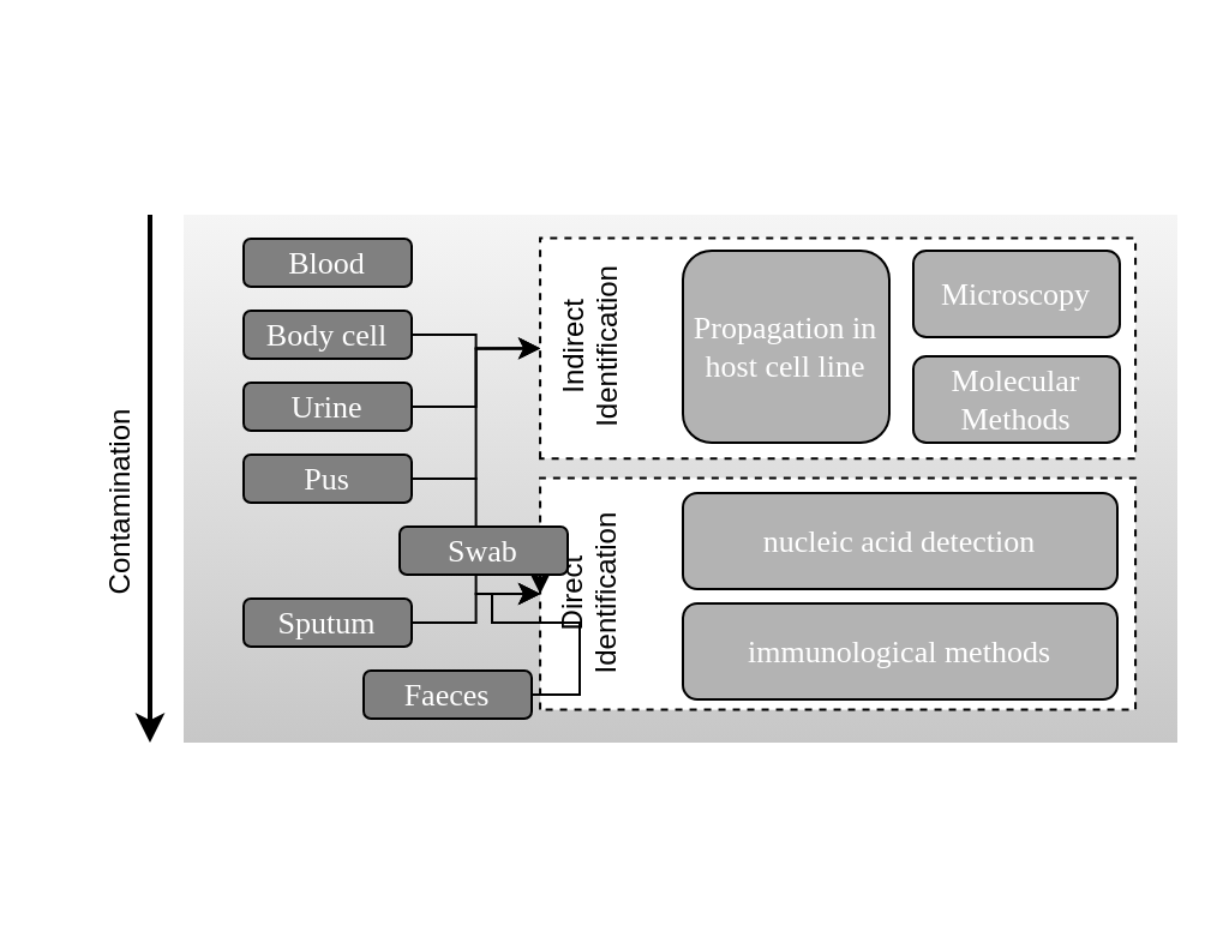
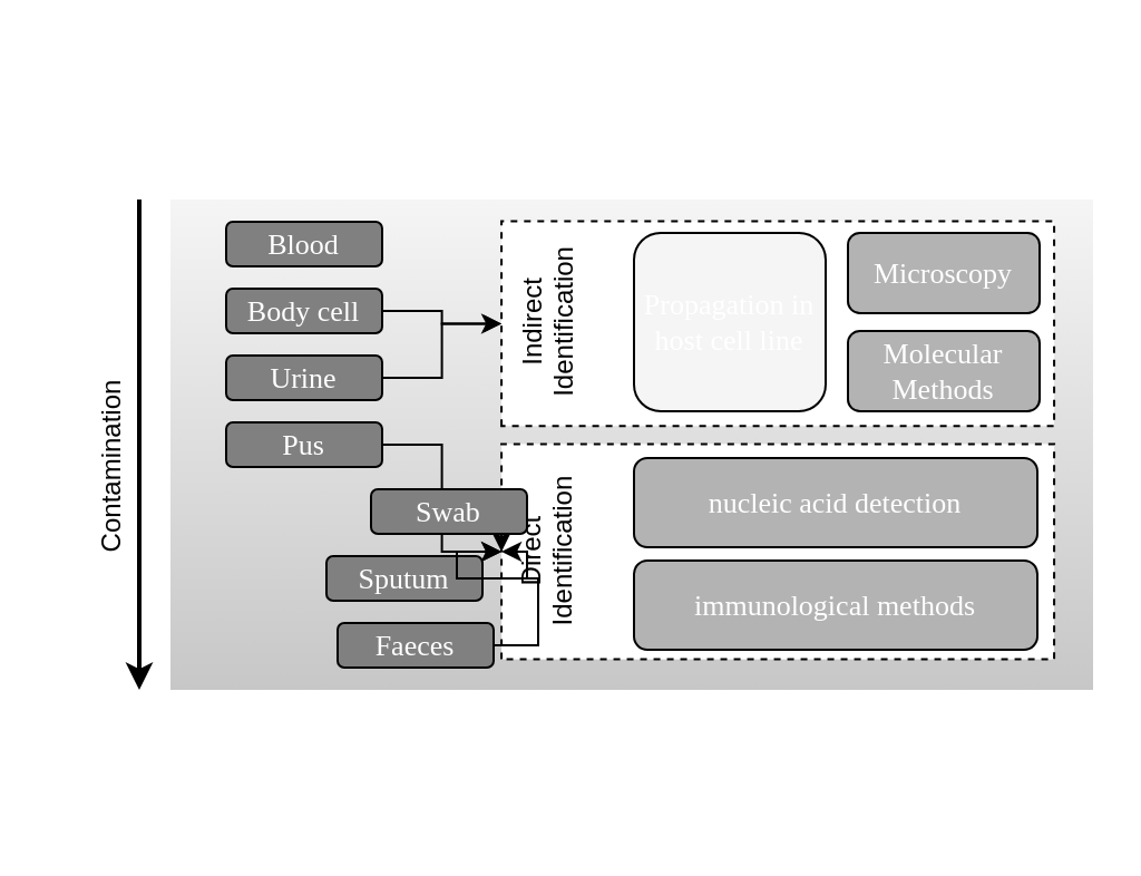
  <mxCell id="0" />
  <mxCell id="1" parent="0" />
  <mxCell id="2" value="" style="rounded=0;whiteSpace=wrap;html=1;strokeWidth=1;fillColor=#f5f5f5;gradientColor=#C7C7C7;strokeColor=none;" parent="1" vertex="1"><mxGeometry x="76" y="89" width="414" height="220" as="geometry" /></mxCell>
  <mxCell id="3" value="Direct Identification" style="rounded=0;whiteSpace=wrap;html=1;rotation=-90;dashed=1;verticalAlign=top;" vertex="1" parent="1"><mxGeometry x="300.23" y="123" width="96.62" height="248" as="geometry" /></mxCell>
  <mxCell id="4" value="Blood" style="rounded=1;whiteSpace=wrap;html=1;labelBackgroundColor=none;fontFamily=Times New Roman;fontSize=13;fontColor=#FFFFFF;fillColor=#808080;" parent="1" vertex="1"><mxGeometry x="101" y="99" width="70" height="20" as="geometry" /></mxCell>
  <mxCell id="5" style="edgeStyle=orthogonalEdgeStyle;rounded=0;orthogonalLoop=1;jettySize=auto;html=1;exitX=1;exitY=0.5;exitDx=0;exitDy=0;" edge="1" parent="1" source="6" target="18"><mxGeometry relative="1" as="geometry" /></mxCell>
  <mxCell id="6" value="Body cell" style="rounded=1;whiteSpace=wrap;html=1;labelBackgroundColor=none;fontFamily=Times New Roman;fontSize=13;fontColor=#FFFFFF;fillColor=#808080;" parent="1" vertex="1"><mxGeometry x="101" y="129" width="70" height="20" as="geometry" /></mxCell>
  <mxCell id="7" style="edgeStyle=orthogonalEdgeStyle;rounded=0;orthogonalLoop=1;jettySize=auto;html=1;exitX=1;exitY=0.5;exitDx=0;exitDy=0;endArrow=open;" edge="1" parent="1" source="8" target="18"><mxGeometry relative="1" as="geometry" /></mxCell>
  <mxCell id="8" value="Urine" style="rounded=1;whiteSpace=wrap;html=1;labelBackgroundColor=none;fontFamily=Times New Roman;fontSize=13;fontColor=#FFFFFF;fillColor=#808080;" parent="1" vertex="1"><mxGeometry x="101" y="159" width="70" height="20" as="geometry" /></mxCell>
- <mxCell id="9" style="edgeStyle=orthogonalEdgeStyle;rounded=0;orthogonalLoop=1;jettySize=auto;html=1;exitX=1;exitY=0.5;exitDx=0;exitDy=0;entryX=0.5;entryY=0;entryDx=0;entryDy=0;" edge="1" parent="1" source="11" target="18"><mxGeometry relative="1" as="geometry" /></mxCell>
  <mxCell id="10" style="edgeStyle=orthogonalEdgeStyle;rounded=0;orthogonalLoop=1;jettySize=auto;html=1;exitX=1;exitY=0.5;exitDx=0;exitDy=0;" edge="1" parent="1" source="11" target="3"><mxGeometry relative="1" as="geometry" /></mxCell>
  <mxCell id="11" value="Pus" style="rounded=1;whiteSpace=wrap;html=1;labelBackgroundColor=none;fontFamily=Times New Roman;fontSize=13;fontColor=#FFFFFF;fillColor=#808080;" parent="1" vertex="1"><mxGeometry x="101" y="189" width="70" height="20" as="geometry" /></mxCell>
  <mxCell id="12" style="edgeStyle=orthogonalEdgeStyle;rounded=0;orthogonalLoop=1;jettySize=auto;html=1;exitX=1;exitY=0.5;exitDx=0;exitDy=0;entryX=0.5;entryY=0;entryDx=0;entryDy=0;" edge="1" parent="1" source="13" target="3"><mxGeometry relative="1" as="geometry" /></mxCell>
  <mxCell id="13" value="Swab" style="rounded=1;whiteSpace=wrap;html=1;labelBackgroundColor=none;fontFamily=Times New Roman;fontSize=13;fontColor=#FFFFFF;fillColor=#808080;" parent="1" vertex="1"><mxGeometry x="166" y="219" width="70" height="20" as="geometry" /></mxCell>
  <mxCell id="14" style="edgeStyle=orthogonalEdgeStyle;rounded=0;orthogonalLoop=1;jettySize=auto;html=1;exitX=1;exitY=0.5;exitDx=0;exitDy=0;" edge="1" parent="1" source="15" target="3"><mxGeometry relative="1" as="geometry" /></mxCell>
- <mxCell id="15" value="Sputum" style="rounded=1;whiteSpace=wrap;html=1;labelBackgroundColor=none;fontFamily=Times New Roman;fontSize=13;fontColor=#FFFFFF;fillColor=#808080;" parent="1" vertex="1"><mxGeometry x="101" y="249" width="70" height="20" as="geometry" /></mxCell>
+ <mxCell id="15" value="Sputum" style="rounded=1;whiteSpace=wrap;html=1;labelBackgroundColor=none;fontFamily=Times New Roman;fontSize=13;fontColor=#FFFFFF;fillColor=#808080;" parent="1" vertex="1"><mxGeometry x="146" y="249" width="70" height="20" as="geometry" /></mxCell>
  <mxCell id="16" style="edgeStyle=orthogonalEdgeStyle;rounded=0;orthogonalLoop=1;jettySize=auto;html=1;exitX=1;exitY=0.5;exitDx=0;exitDy=0;" edge="1" parent="1" source="17" target="3"><mxGeometry relative="1" as="geometry" /></mxCell>
  <mxCell id="17" value="Faeces" style="rounded=1;whiteSpace=wrap;html=1;labelBackgroundColor=none;fontFamily=Times New Roman;fontSize=13;fontColor=#FFFFFF;fillColor=#808080;" parent="1" vertex="1"><mxGeometry x="151" y="279" width="70" height="20" as="geometry" /></mxCell>
  <mxCell id="18" value="Indirect Identification" style="rounded=0;whiteSpace=wrap;html=1;rotation=-90;dashed=1;verticalAlign=top;" parent="1" vertex="1"><mxGeometry x="302.6" y="20.66" width="91.88" height="248" as="geometry" /></mxCell>
  <mxCell id="19" value="Contamination" style="text;html=1;strokeColor=none;fillColor=none;align=center;verticalAlign=middle;whiteSpace=wrap;rounded=0;rotation=-90;" parent="1" vertex="1"><mxGeometry x="20" y="194" width="60" height="30" as="geometry" /></mxCell>
  <mxCell id="20" value="" style="endArrow=classic;html=1;rounded=0;strokeWidth=2;exitX=0;exitY=0;exitDx=0;exitDy=0;entryX=0;entryY=1;entryDx=0;entryDy=0;" parent="1" edge="1"><mxGeometry width="50" height="50" relative="1" as="geometry"><mxPoint x="62" y="89" as="sourcePoint" /><mxPoint x="62" y="309" as="targetPoint" /></mxGeometry></mxCell>
- <mxCell id="21" value="Propagation in host cell line" style="rounded=1;whiteSpace=wrap;html=1;labelBackgroundColor=none;fontFamily=Times New Roman;fontSize=13;fontColor=#FFFFFF;fillColor=#B3B3B3;" vertex="1" parent="1"><mxGeometry x="284" y="104" width="86" height="80" as="geometry" /></mxCell>
+ <mxCell id="21" value="Propagation in host cell line" style="rounded=1;whiteSpace=wrap;html=1;labelBackgroundColor=none;fontFamily=Times New Roman;fontSize=13;fontColor=#FFFFFF;fillColor=#f5f5f5;" vertex="1" parent="1"><mxGeometry x="284" y="104" width="86" height="80" as="geometry" /></mxCell>
  <mxCell id="22" value="Microscopy" style="rounded=1;whiteSpace=wrap;html=1;labelBackgroundColor=none;fontFamily=Times New Roman;fontSize=13;fontColor=#FFFFFF;fillColor=#B3B3B3;" vertex="1" parent="1"><mxGeometry x="380" y="104" width="86" height="36" as="geometry" /></mxCell>
  <mxCell id="23" value="nucleic acid detection" style="rounded=1;whiteSpace=wrap;html=1;labelBackgroundColor=none;fontFamily=Times New Roman;fontSize=13;fontColor=#FFFFFF;fillColor=#B3B3B3;" vertex="1" parent="1"><mxGeometry x="284" y="205" width="181" height="40" as="geometry" /></mxCell>
  <mxCell id="24" value="immunological methods" style="rounded=1;whiteSpace=wrap;html=1;labelBackgroundColor=none;fontFamily=Times New Roman;fontSize=13;fontColor=#FFFFFF;fillColor=#B3B3B3;" vertex="1" parent="1"><mxGeometry x="284" y="251" width="181" height="40" as="geometry" /></mxCell>
  <mxCell id="25" value="Molecular Methods" style="rounded=1;whiteSpace=wrap;html=1;labelBackgroundColor=none;fontFamily=Times New Roman;fontSize=13;fontColor=#FFFFFF;fillColor=#B3B3B3;" vertex="1" parent="1"><mxGeometry x="380" y="148" width="86" height="36" as="geometry" /></mxCell>
